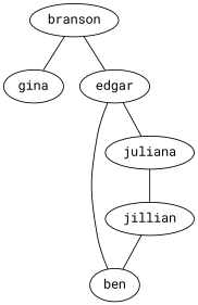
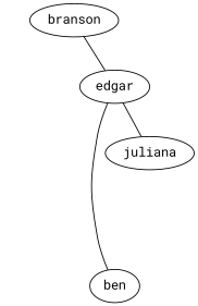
  graph {
    fontname="Roboto Mono"
    node [fontname="Roboto Mono"]
    edge [fontname="Roboto Mono"]
    branson
-   gina
    edgar
    ben
    juliana
-   jillian
-   branson -- gina
    branson -- edgar
    edgar -- ben
    edgar -- juliana
-   juliana -- jillian
-   jillian -- ben
  }
